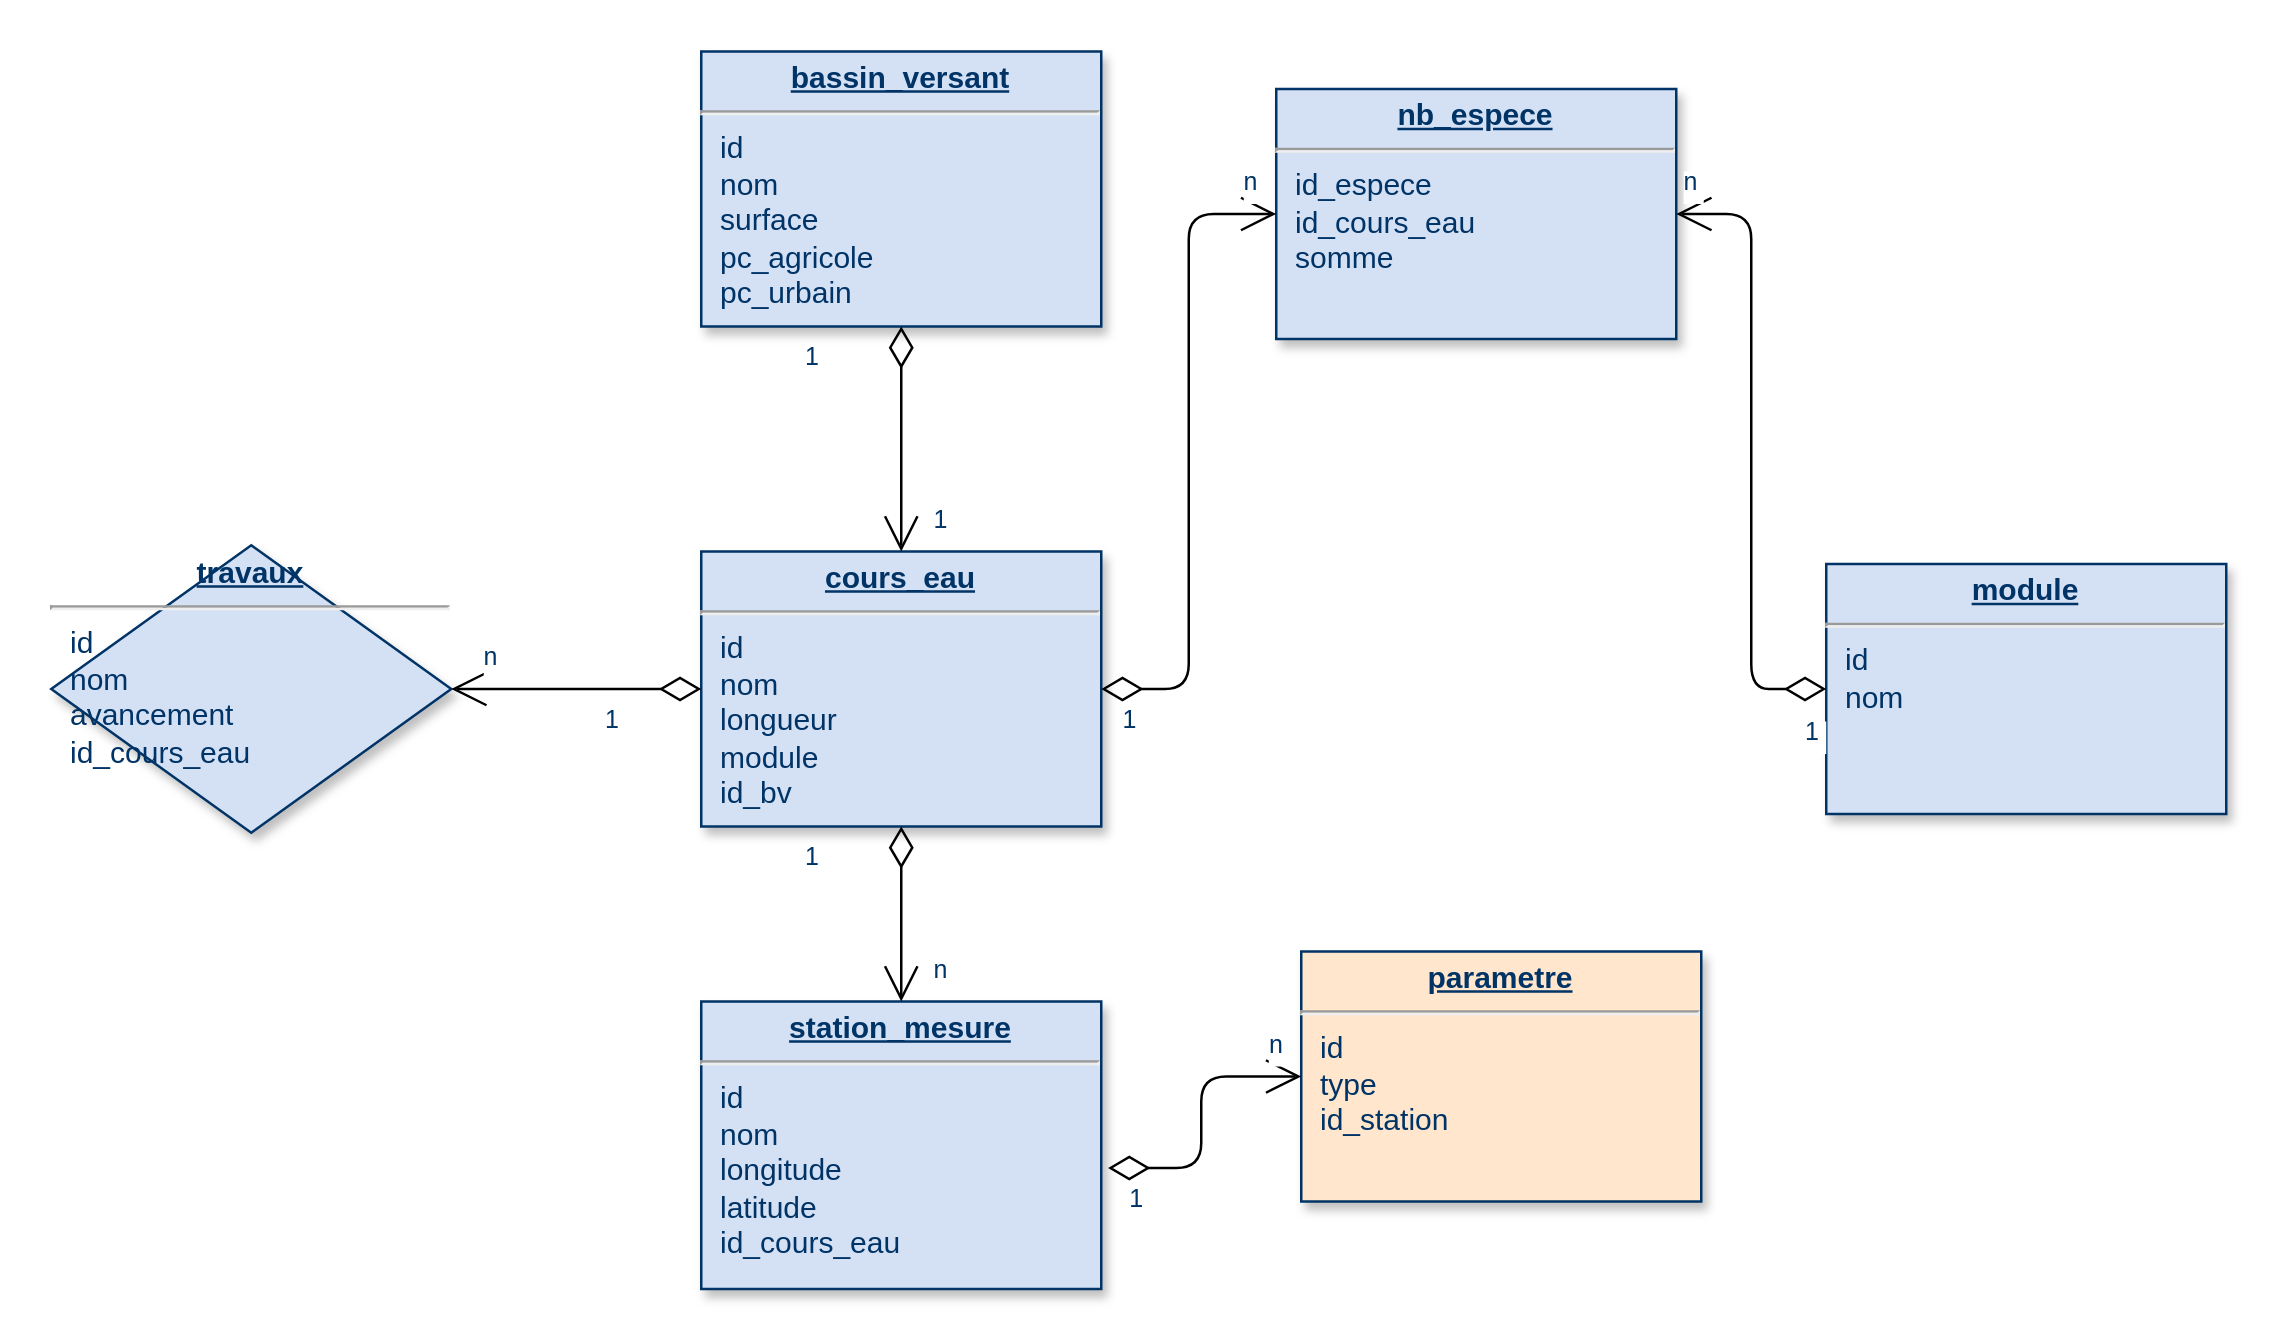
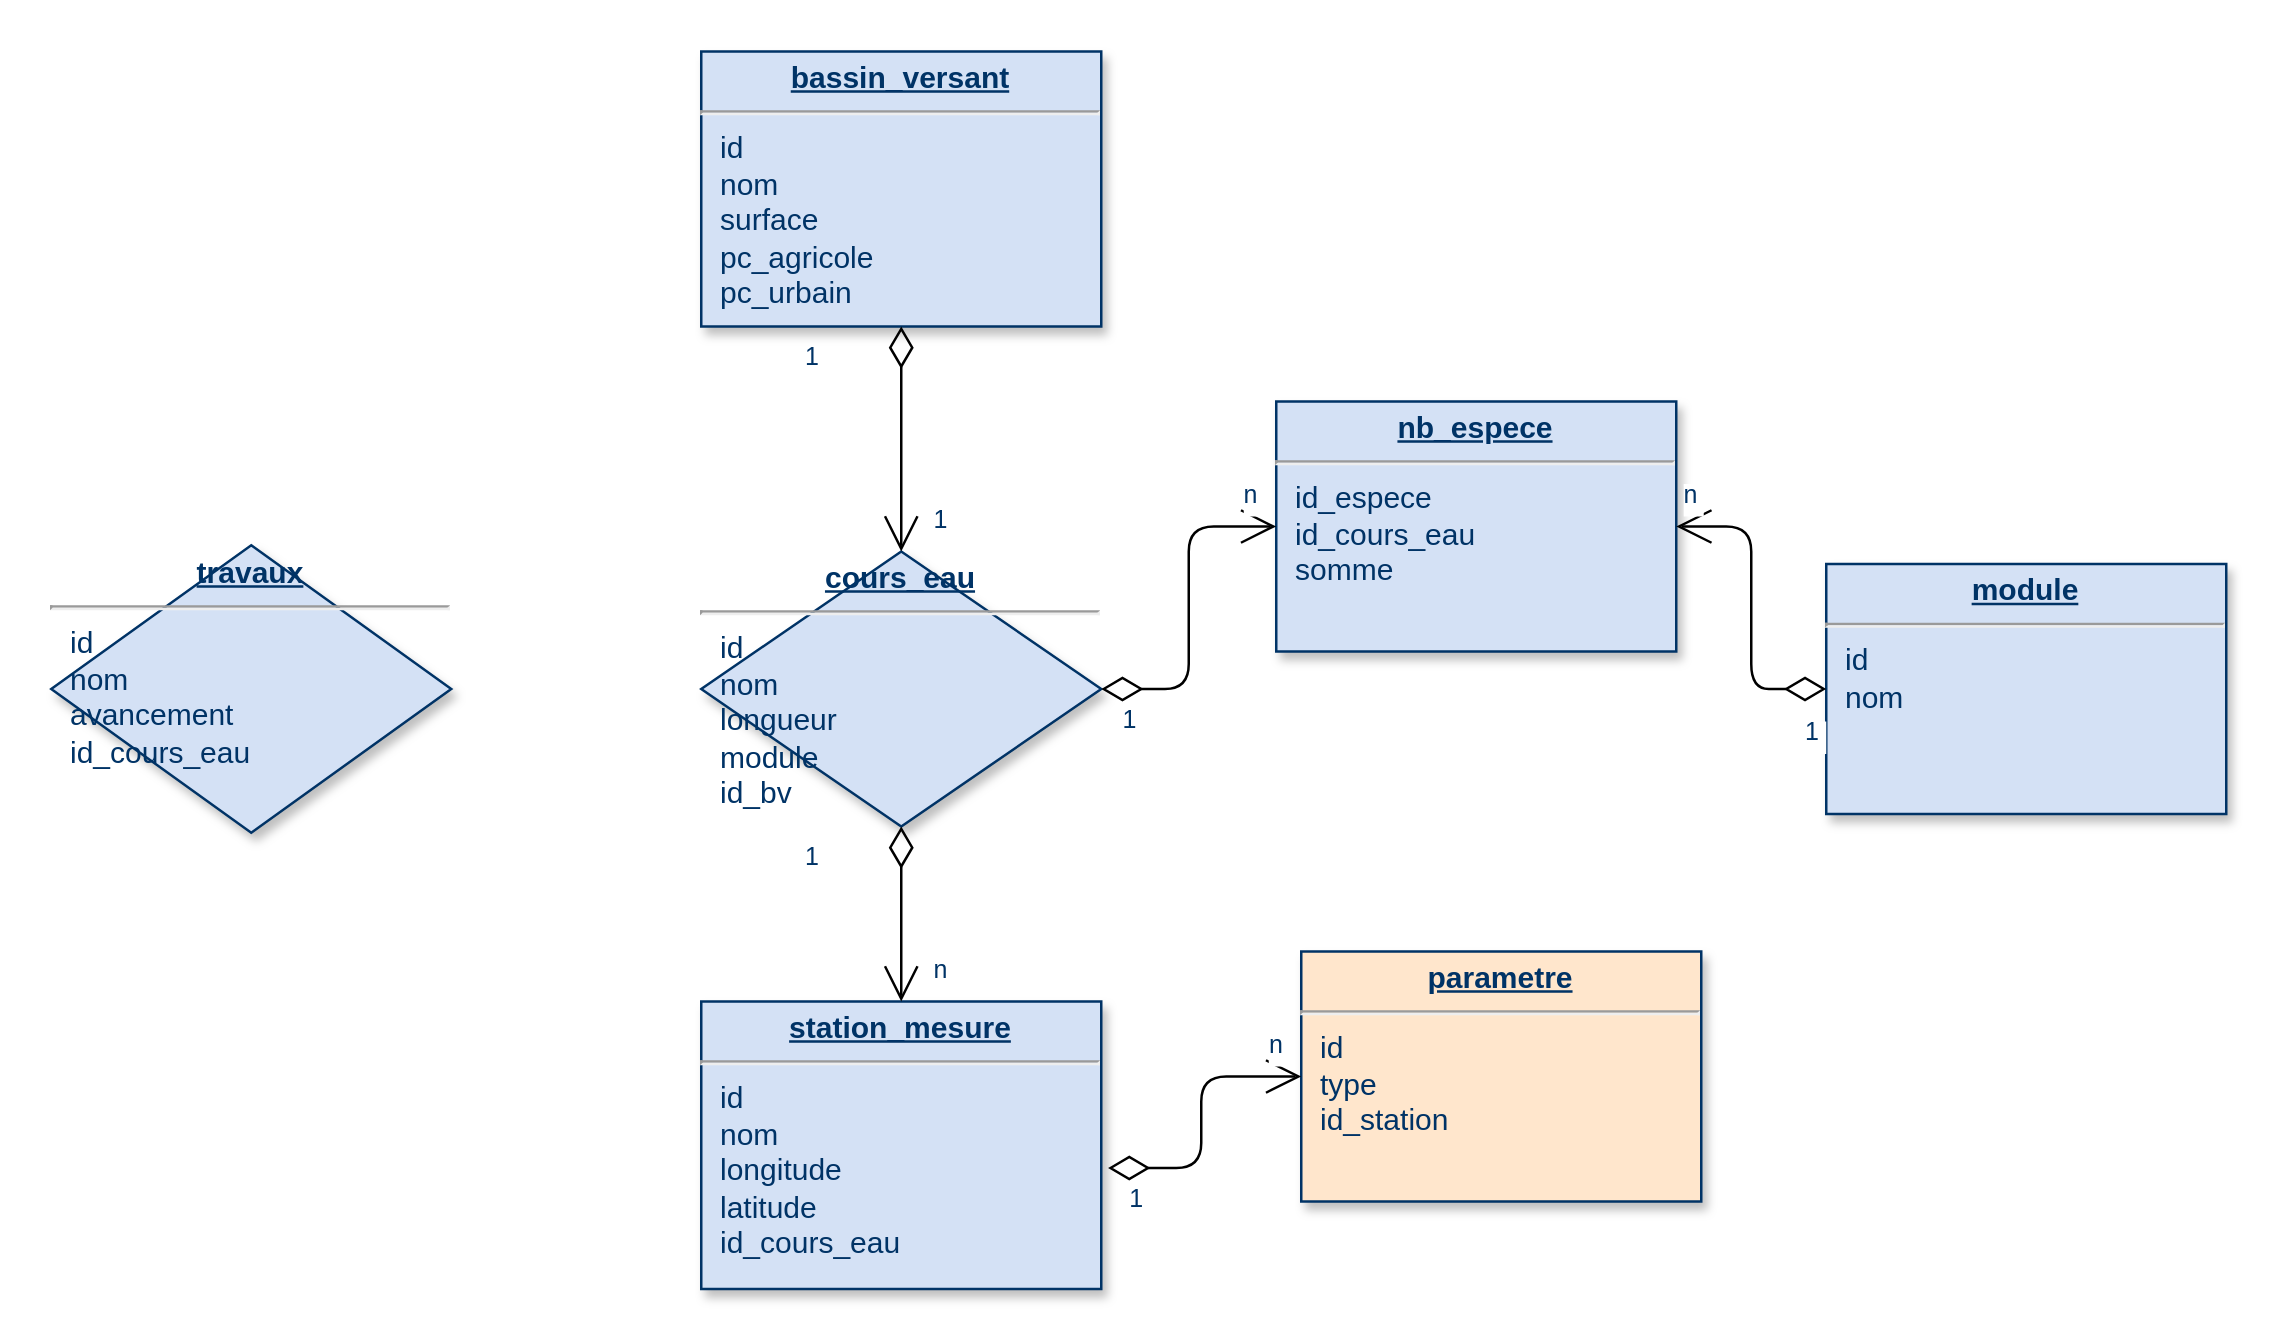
  <mxCell id="0" />
  <mxCell id="1" parent="0" />
- <mxCell id="2" value="&lt;p style=&quot;margin: 0px; margin-top: 4px; text-align: center; text-decoration: underline;&quot;&gt;&lt;b&gt;cours_eau&lt;/b&gt;&lt;/p&gt;&lt;hr&gt;&lt;p style=&quot;margin: 0px 0px 0px 8px;&quot;&gt;id&lt;/p&gt;&lt;p style=&quot;margin: 0px 0px 0px 8px;&quot;&gt;nom&lt;/p&gt;&lt;p style=&quot;margin: 0px 0px 0px 8px;&quot;&gt;longueur&lt;/p&gt;&lt;p style=&quot;margin: 0px 0px 0px 8px;&quot;&gt;module&lt;/p&gt;&lt;p style=&quot;margin: 0px 0px 0px 8px;&quot;&gt;id_bv&lt;/p&gt;" style="verticalAlign=top;align=left;overflow=fill;fontSize=12;fontFamily=Helvetica;html=1;strokeColor=#003366;shadow=1;fillColor=#D4E1F5;fontColor=#003366" vertex="1" parent="1"><mxGeometry x="280" y="220" width="160" height="110" as="geometry" /></mxCell>
+ <mxCell id="2" value="&lt;p style=&quot;margin: 0px; margin-top: 4px; text-align: center; text-decoration: underline;&quot;&gt;&lt;b&gt;cours_eau&lt;/b&gt;&lt;/p&gt;&lt;hr&gt;&lt;p style=&quot;margin: 0px 0px 0px 8px;&quot;&gt;id&lt;/p&gt;&lt;p style=&quot;margin: 0px 0px 0px 8px;&quot;&gt;nom&lt;/p&gt;&lt;p style=&quot;margin: 0px 0px 0px 8px;&quot;&gt;longueur&lt;/p&gt;&lt;p style=&quot;margin: 0px 0px 0px 8px;&quot;&gt;module&lt;/p&gt;&lt;p style=&quot;margin: 0px 0px 0px 8px;&quot;&gt;id_bv&lt;/p&gt;" style="rhombus;verticalAlign=top;align=left;overflow=fill;fontSize=12;fontFamily=Helvetica;html=1;strokeColor=#003366;shadow=1;fillColor=#D4E1F5;fontColor=#003366;" vertex="1" parent="1"><mxGeometry x="280" y="220" width="160" height="110" as="geometry" /></mxCell>
  <mxCell id="3" value="&lt;p style=&quot;margin: 0px; margin-top: 4px; text-align: center; text-decoration: underline;&quot;&gt;&lt;b&gt;bassin_versant&lt;/b&gt;&lt;/p&gt;&lt;hr&gt;&lt;p style=&quot;margin: 0px; margin-left: 8px;&quot;&gt;id&lt;/p&gt;&lt;p style=&quot;margin: 0px; margin-left: 8px;&quot;&gt;nom&lt;/p&gt;&lt;p style=&quot;margin: 0px; margin-left: 8px;&quot;&gt;surface&lt;/p&gt;&lt;p style=&quot;margin: 0px; margin-left: 8px;&quot;&gt;pc_agricole&lt;/p&gt;&lt;p style=&quot;margin: 0px; margin-left: 8px;&quot;&gt;pc_urbain&lt;/p&gt;" style="verticalAlign=top;align=left;overflow=fill;fontSize=12;fontFamily=Helvetica;html=1;strokeColor=#003366;shadow=1;fillColor=#D4E1F5;fontColor=#003366" vertex="1" parent="1"><mxGeometry x="280" y="20" width="160" height="110" as="geometry" /></mxCell>
  <mxCell id="4" value="&lt;p style=&quot;margin: 0px; margin-top: 4px; text-align: center; text-decoration: underline;&quot;&gt;&lt;b&gt;station_mesure&lt;/b&gt;&lt;/p&gt;&lt;hr&gt;&lt;p style=&quot;margin: 0px; margin-left: 8px;&quot;&gt;id&lt;/p&gt;&lt;p style=&quot;margin: 0px; margin-left: 8px;&quot;&gt;nom&lt;/p&gt;&lt;p style=&quot;margin: 0px; margin-left: 8px;&quot;&gt;longitude&lt;/p&gt;&lt;p style=&quot;margin: 0px; margin-left: 8px;&quot;&gt;latitude&lt;/p&gt;&lt;p style=&quot;margin: 0px; margin-left: 8px;&quot;&gt;id_cours_eau&lt;/p&gt;" style="verticalAlign=top;align=left;overflow=fill;fontSize=12;fontFamily=Helvetica;html=1;strokeColor=#003366;shadow=1;fillColor=#D4E1F5;fontColor=#003366" vertex="1" parent="1"><mxGeometry x="280" y="400" width="160" height="115" as="geometry" /></mxCell>
  <mxCell id="5" value="&lt;p style=&quot;margin: 0px; margin-top: 4px; text-align: center; text-decoration: underline;&quot;&gt;&lt;b&gt;parametre&lt;/b&gt;&lt;/p&gt;&lt;hr&gt;&lt;p style=&quot;margin: 0px; margin-left: 8px;&quot;&gt;id&lt;/p&gt;&lt;p style=&quot;margin: 0px; margin-left: 8px;&quot;&gt;type&lt;/p&gt;&lt;p style=&quot;margin: 0px; margin-left: 8px;&quot;&gt;id_station&lt;/p&gt;" style="verticalAlign=top;align=left;overflow=fill;fontSize=12;fontFamily=Helvetica;html=1;strokeColor=#003366;shadow=1;fillColor=#ffe6cc;fontColor=#003366;" vertex="1" parent="1"><mxGeometry x="520" y="380" width="160" height="100" as="geometry" /></mxCell>
  <mxCell id="6" value="" style="endArrow=open;endSize=12;startArrow=diamondThin;startSize=14;startFill=0;edgeStyle=orthogonalEdgeStyle;exitX=0.5;exitY=1;exitDx=0;exitDy=0;entryX=0.5;entryY=0;entryDx=0;entryDy=0;" edge="1" parent="1" source="2" target="4"><mxGeometry x="519.36" y="200" as="geometry"><mxPoint x="375.08" y="265" as="sourcePoint" /><mxPoint x="341.08" y="90" as="targetPoint" /></mxGeometry></mxCell>
  <mxCell id="7" value="1" style="resizable=0;align=left;verticalAlign=top;labelBackgroundColor=#ffffff;fontSize=10;strokeColor=#003366;shadow=1;fillColor=#D4E1F5;fontColor=#003366" connectable="0" vertex="1" parent="6"><mxGeometry x="-1" relative="1" as="geometry"><mxPoint x="-40" as="offset" /></mxGeometry></mxCell>
  <mxCell id="8" value="n" style="resizable=0;align=right;verticalAlign=top;labelBackgroundColor=#ffffff;fontSize=10;strokeColor=#003366;shadow=1;fillColor=#D4E1F5;fontColor=#003366" connectable="0" vertex="1" parent="6"><mxGeometry x="1" relative="1" as="geometry"><mxPoint x="20.0" y="-25.0" as="offset" /></mxGeometry></mxCell>
  <mxCell id="9" value="" style="endArrow=open;endSize=12;startArrow=diamondThin;startSize=14;startFill=0;edgeStyle=orthogonalEdgeStyle;exitX=1.017;exitY=0.579;exitDx=0;exitDy=0;exitPerimeter=0;" edge="1" parent="1" source="4" target="5"><mxGeometry x="519.36" y="200" as="geometry"><mxPoint x="500" y="50" as="sourcePoint" /><mxPoint x="560" y="225" as="targetPoint" /></mxGeometry></mxCell>
  <mxCell id="10" value="1" style="resizable=0;align=left;verticalAlign=top;labelBackgroundColor=#ffffff;fontSize=10;strokeColor=#003366;shadow=1;fillColor=#D4E1F5;fontColor=#003366" connectable="0" vertex="1" parent="9"><mxGeometry x="-1" relative="1" as="geometry"><mxPoint x="7" as="offset" /></mxGeometry></mxCell>
  <mxCell id="11" value="n" style="resizable=0;align=right;verticalAlign=top;labelBackgroundColor=#ffffff;fontSize=10;strokeColor=#003366;shadow=1;fillColor=#D4E1F5;fontColor=#003366" connectable="0" vertex="1" parent="9"><mxGeometry x="1" relative="1" as="geometry"><mxPoint x="-6" y="-25" as="offset" /></mxGeometry></mxCell>
  <mxCell id="12" value="&lt;p style=&quot;margin: 0px; margin-top: 4px; text-align: center; text-decoration: underline;&quot;&gt;&lt;b&gt;travaux&lt;/b&gt;&lt;/p&gt;&lt;hr&gt;&lt;p style=&quot;margin: 0px; margin-left: 8px;&quot;&gt;id&lt;/p&gt;&lt;p style=&quot;margin: 0px; margin-left: 8px;&quot;&gt;nom&lt;/p&gt;&lt;p style=&quot;margin: 0px; margin-left: 8px;&quot;&gt;avancement&lt;/p&gt;&lt;p style=&quot;margin: 0px; margin-left: 8px;&quot;&gt;id_cours_eau&lt;/p&gt;" style="rhombus;verticalAlign=top;align=left;overflow=fill;fontSize=12;fontFamily=Helvetica;html=1;strokeColor=#003366;shadow=1;fillColor=#D4E1F5;fontColor=#003366;" vertex="1" parent="1"><mxGeometry x="20" y="217.5" width="160" height="115" as="geometry" /></mxCell>
  <mxCell id="13" value="" style="endArrow=open;endSize=12;startArrow=diamondThin;startSize=14;startFill=0;edgeStyle=orthogonalEdgeStyle;exitX=0.5;exitY=1;exitDx=0;exitDy=0;" edge="1" parent="1" source="3" target="2"><mxGeometry x="519.36" y="200" as="geometry"><mxPoint x="360" y="180" as="sourcePoint" /><mxPoint x="880" y="110" as="targetPoint" /></mxGeometry></mxCell>
  <mxCell id="14" value="1" style="resizable=0;align=left;verticalAlign=top;labelBackgroundColor=#ffffff;fontSize=10;strokeColor=#003366;shadow=1;fillColor=#D4E1F5;fontColor=#003366" connectable="0" vertex="1" parent="13"><mxGeometry x="-1" relative="1" as="geometry"><mxPoint x="-40" as="offset" /></mxGeometry></mxCell>
  <mxCell id="15" value="1" style="resizable=0;align=right;verticalAlign=top;labelBackgroundColor=#ffffff;fontSize=10;strokeColor=#003366;shadow=1;fillColor=#D4E1F5;fontColor=#003366" connectable="0" vertex="1" parent="13"><mxGeometry x="1" relative="1" as="geometry"><mxPoint x="20.0" y="-25.0" as="offset" /></mxGeometry></mxCell>
  <mxCell id="16" value="&lt;p style=&quot;margin: 0px; margin-top: 4px; text-align: center; text-decoration: underline;&quot;&gt;&lt;b&gt;module&lt;/b&gt;&lt;/p&gt;&lt;hr&gt;&lt;p style=&quot;margin: 0px; margin-left: 8px;&quot;&gt;id&lt;/p&gt;&lt;p style=&quot;margin: 0px; margin-left: 8px;&quot;&gt;nom&lt;/p&gt;" style="verticalAlign=top;align=left;overflow=fill;fontSize=12;fontFamily=Helvetica;html=1;strokeColor=#003366;shadow=1;fillColor=#D4E1F5;fontColor=#003366" vertex="1" parent="1"><mxGeometry x="730" y="225" width="160" height="100" as="geometry" /></mxCell>
- <mxCell id="17" value="" style="endArrow=open;endSize=12;startArrow=diamondThin;startSize=14;startFill=0;edgeStyle=orthogonalEdgeStyle;exitX=0;exitY=0.5;exitDx=0;exitDy=0;entryX=1;entryY=0.5;entryDx=0;entryDy=0;" edge="1" parent="1" source="2" target="12"><mxGeometry x="519.36" y="200" as="geometry"><mxPoint x="313" y="70" as="sourcePoint" /><mxPoint x="163" y="160" as="targetPoint" /></mxGeometry></mxCell>
- <mxCell id="18" value="1" style="resizable=0;align=left;verticalAlign=top;labelBackgroundColor=#ffffff;fontSize=10;strokeColor=#003366;shadow=1;fillColor=#D4E1F5;fontColor=#003366" connectable="0" vertex="1" parent="17"><mxGeometry x="-1" relative="1" as="geometry"><mxPoint x="-40" as="offset" /></mxGeometry></mxCell>
- <mxCell id="19" value="n" style="resizable=0;align=right;verticalAlign=top;labelBackgroundColor=#ffffff;fontSize=10;strokeColor=#003366;shadow=1;fillColor=#D4E1F5;fontColor=#003366" connectable="0" vertex="1" parent="17"><mxGeometry x="1" relative="1" as="geometry"><mxPoint x="20.0" y="-25.0" as="offset" /></mxGeometry></mxCell>
- <mxCell id="20" value="&lt;p style=&quot;margin: 0px; margin-top: 4px; text-align: center; text-decoration: underline;&quot;&gt;&lt;b&gt;nb_espece&lt;/b&gt;&lt;/p&gt;&lt;hr&gt;&lt;p style=&quot;margin: 0px; margin-left: 8px;&quot;&gt;&lt;span style=&quot;background-color: initial;&quot;&gt;id_espece&lt;/span&gt;&lt;br&gt;&lt;/p&gt;&lt;p style=&quot;margin: 0px; margin-left: 8px;&quot;&gt;id_cours_eau&lt;/p&gt;&lt;p style=&quot;margin: 0px; margin-left: 8px;&quot;&gt;somme&lt;/p&gt;" style="verticalAlign=top;align=left;overflow=fill;fontSize=12;fontFamily=Helvetica;html=1;strokeColor=#003366;shadow=1;fillColor=#D4E1F5;fontColor=#003366" vertex="1" parent="1"><mxGeometry x="510" y="35" width="160" height="100" as="geometry" /></mxCell>
+ <mxCell id="20" value="&lt;p style=&quot;margin: 0px; margin-top: 4px; text-align: center; text-decoration: underline;&quot;&gt;&lt;b&gt;nb_espece&lt;/b&gt;&lt;/p&gt;&lt;hr&gt;&lt;p style=&quot;margin: 0px; margin-left: 8px;&quot;&gt;&lt;span style=&quot;background-color: initial;&quot;&gt;id_espece&lt;/span&gt;&lt;br&gt;&lt;/p&gt;&lt;p style=&quot;margin: 0px; margin-left: 8px;&quot;&gt;id_cours_eau&lt;/p&gt;&lt;p style=&quot;margin: 0px; margin-left: 8px;&quot;&gt;somme&lt;/p&gt;" style="verticalAlign=top;align=left;overflow=fill;fontSize=12;fontFamily=Helvetica;html=1;strokeColor=#003366;shadow=1;fillColor=#D4E1F5;fontColor=#003366" vertex="1" parent="1"><mxGeometry x="510" y="160" width="160" height="100" as="geometry" /></mxCell>
  <mxCell id="21" value="" style="endArrow=open;endSize=12;startArrow=diamondThin;startSize=14;startFill=0;edgeStyle=orthogonalEdgeStyle;exitX=0;exitY=0.5;exitDx=0;exitDy=0;entryX=1;entryY=0.5;entryDx=0;entryDy=0;" edge="1" parent="1" source="16" target="20"><mxGeometry x="519.36" y="200" as="geometry"><mxPoint x="610" y="372" as="sourcePoint" /><mxPoint x="753" y="370" as="targetPoint" /></mxGeometry></mxCell>
  <mxCell id="22" value="1" style="resizable=0;align=left;verticalAlign=top;labelBackgroundColor=#ffffff;fontSize=10;strokeColor=#003366;shadow=1;fillColor=#D4E1F5;fontColor=#003366" connectable="0" vertex="1" parent="21"><mxGeometry x="-1" relative="1" as="geometry"><mxPoint x="-10" y="5" as="offset" /></mxGeometry></mxCell>
  <mxCell id="23" value="n" style="resizable=0;align=right;verticalAlign=top;labelBackgroundColor=#ffffff;fontSize=10;strokeColor=#003366;shadow=1;fillColor=#D4E1F5;fontColor=#003366" connectable="0" vertex="1" parent="21"><mxGeometry x="1" relative="1" as="geometry"><mxPoint x="10" y="-25" as="offset" /></mxGeometry></mxCell>
  <mxCell id="24" value="" style="endArrow=open;endSize=12;startArrow=diamondThin;startSize=14;startFill=0;edgeStyle=orthogonalEdgeStyle;exitX=1;exitY=0.5;exitDx=0;exitDy=0;entryX=0;entryY=0.5;entryDx=0;entryDy=0;" edge="1" parent="1" source="2" target="20"><mxGeometry x="519.36" y="200" as="geometry"><mxPoint x="446.53" y="382" as="sourcePoint" /><mxPoint x="589.53" y="380" as="targetPoint" /></mxGeometry></mxCell>
  <mxCell id="25" value="1" style="resizable=0;align=left;verticalAlign=top;labelBackgroundColor=#ffffff;fontSize=10;strokeColor=#003366;shadow=1;fillColor=#D4E1F5;fontColor=#003366" connectable="0" vertex="1" parent="24"><mxGeometry x="-1" relative="1" as="geometry"><mxPoint x="7" as="offset" /></mxGeometry></mxCell>
  <mxCell id="26" value="n" style="resizable=0;align=right;verticalAlign=top;labelBackgroundColor=#ffffff;fontSize=10;strokeColor=#003366;shadow=1;fillColor=#D4E1F5;fontColor=#003366" connectable="0" vertex="1" parent="24"><mxGeometry x="1" relative="1" as="geometry"><mxPoint x="-6" y="-25" as="offset" /></mxGeometry></mxCell>
